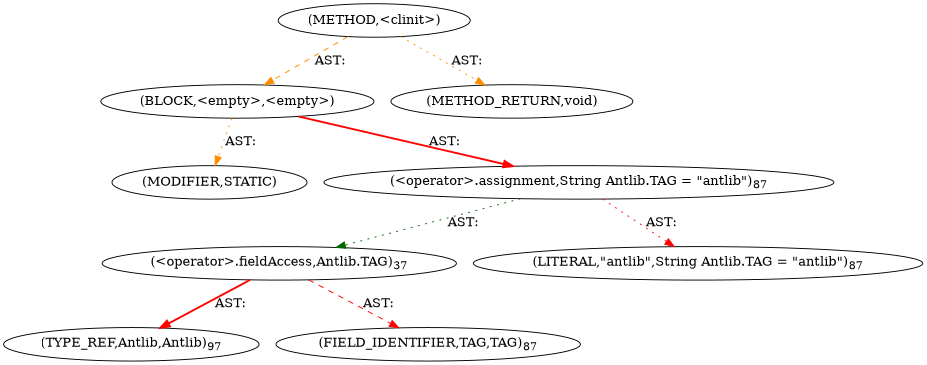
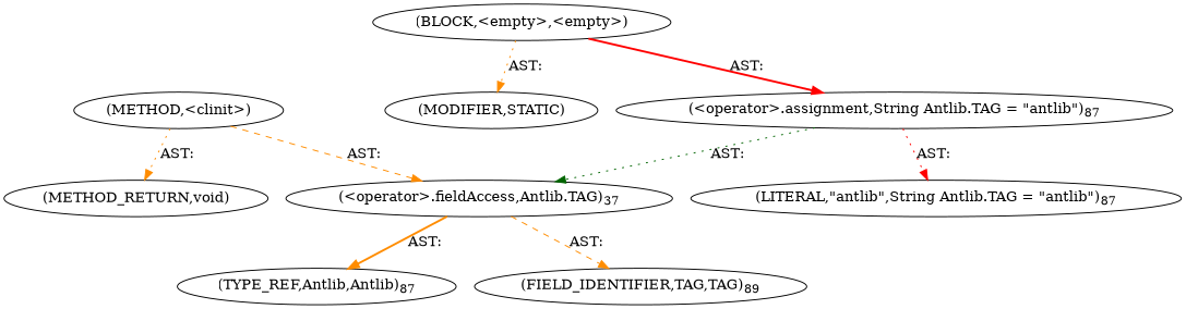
  digraph {
    edge [color=darkorange style=dotted]
    n1 [label=<(METHOD,&lt;clinit&gt;)>]
    n2 [label=<(BLOCK,&lt;empty&gt;,&lt;empty&gt;)>]
    n3 [label=<(METHOD_RETURN,void)>]
    n4 [label=<(MODIFIER,STATIC)>]
    n5 [label=<(&lt;operator&gt;.assignment,String Antlib.TAG = &quot;antlib&quot;)<SUB>87</SUB>>]
    n6 [label=<(&lt;operator&gt;.fieldAccess,Antlib.TAG)<SUB>37</SUB>>]
    n7 [label=<(LITERAL,&quot;antlib&quot;,String Antlib.TAG = &quot;antlib&quot;)<SUB>87</SUB>>]
-   n8 [label=<(TYPE_REF,Antlib,Antlib)<SUB>97</SUB>>]
-   n9 [label=<(FIELD_IDENTIFIER,TAG,TAG)<SUB>87</SUB>>]
-   n1 -> n2 [label="AST: " style=dashed]
+   n8 [label=<(TYPE_REF,Antlib,Antlib)<SUB>87</SUB>>]
+   n9 [label=<(FIELD_IDENTIFIER,TAG,TAG)<SUB>89</SUB>>]
+   n1 -> n6 [label="AST: " style=dashed]
    n1 -> n3 [label="AST: "]
    n2 -> n4 [label="AST: "]
    n2 -> n5 [color=red label="AST: " style=bold]
    n5 -> n6 [color=darkgreen label="AST: "]
    n5 -> n7 [color=red label="AST: "]
-   n6 -> n8 [color=red label="AST: " style=bold]
-   n6 -> n9 [color=red label="AST: " style=dashed]
+   n6 -> n8 [label="AST: " style=bold]
+   n6 -> n9 [label="AST: " style=dashed]
  }
